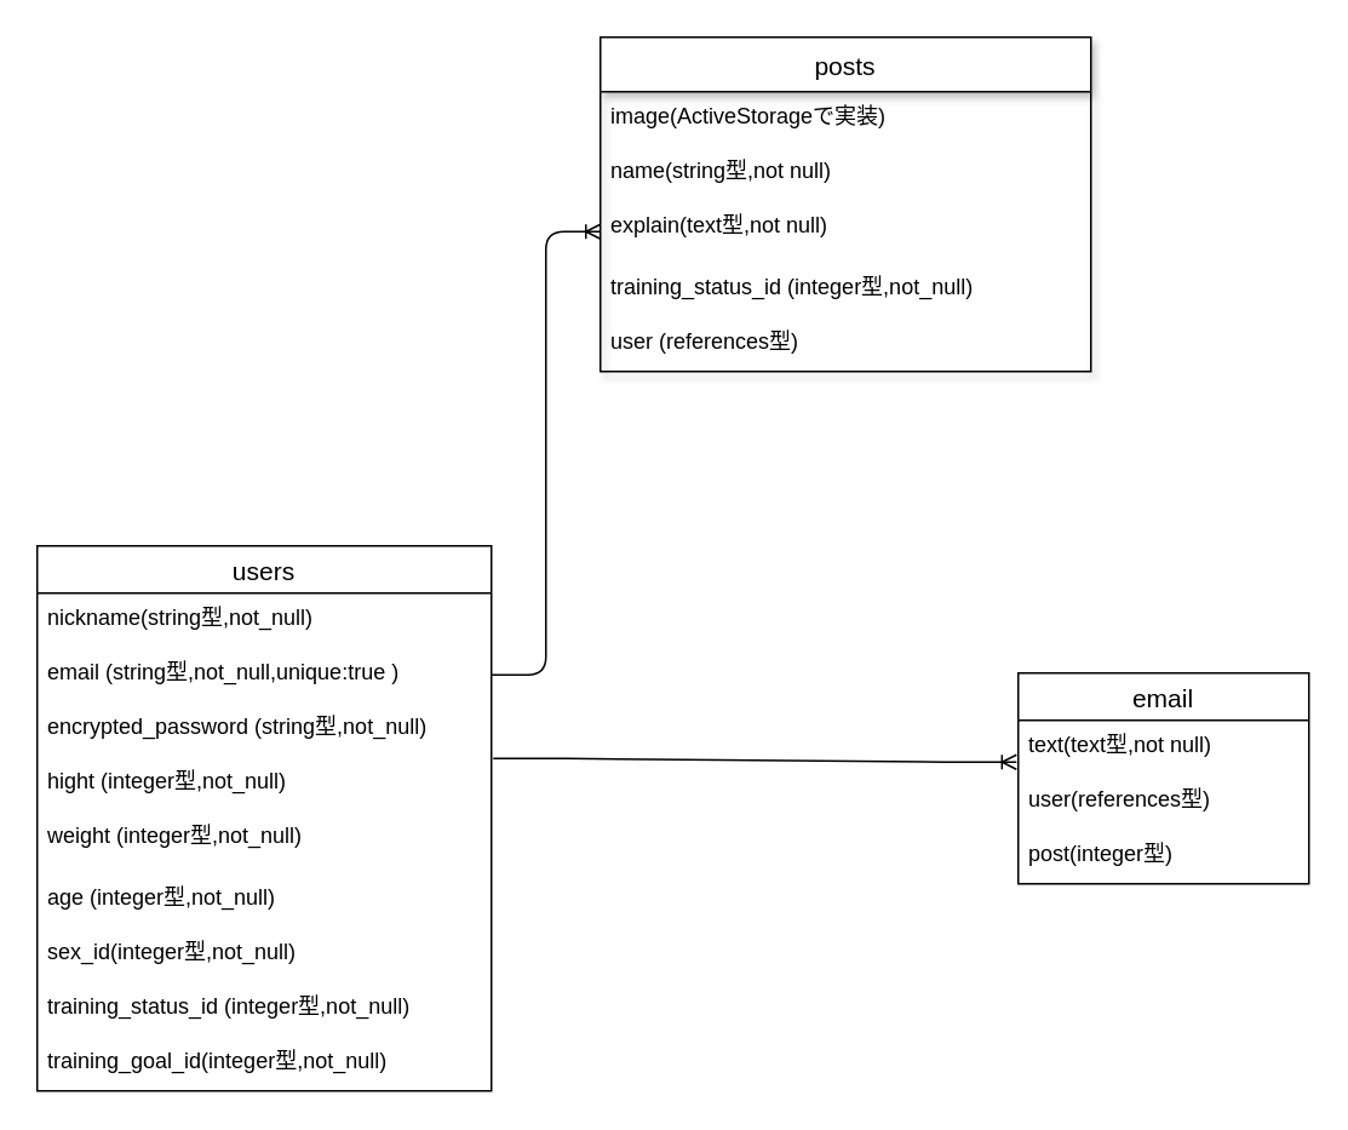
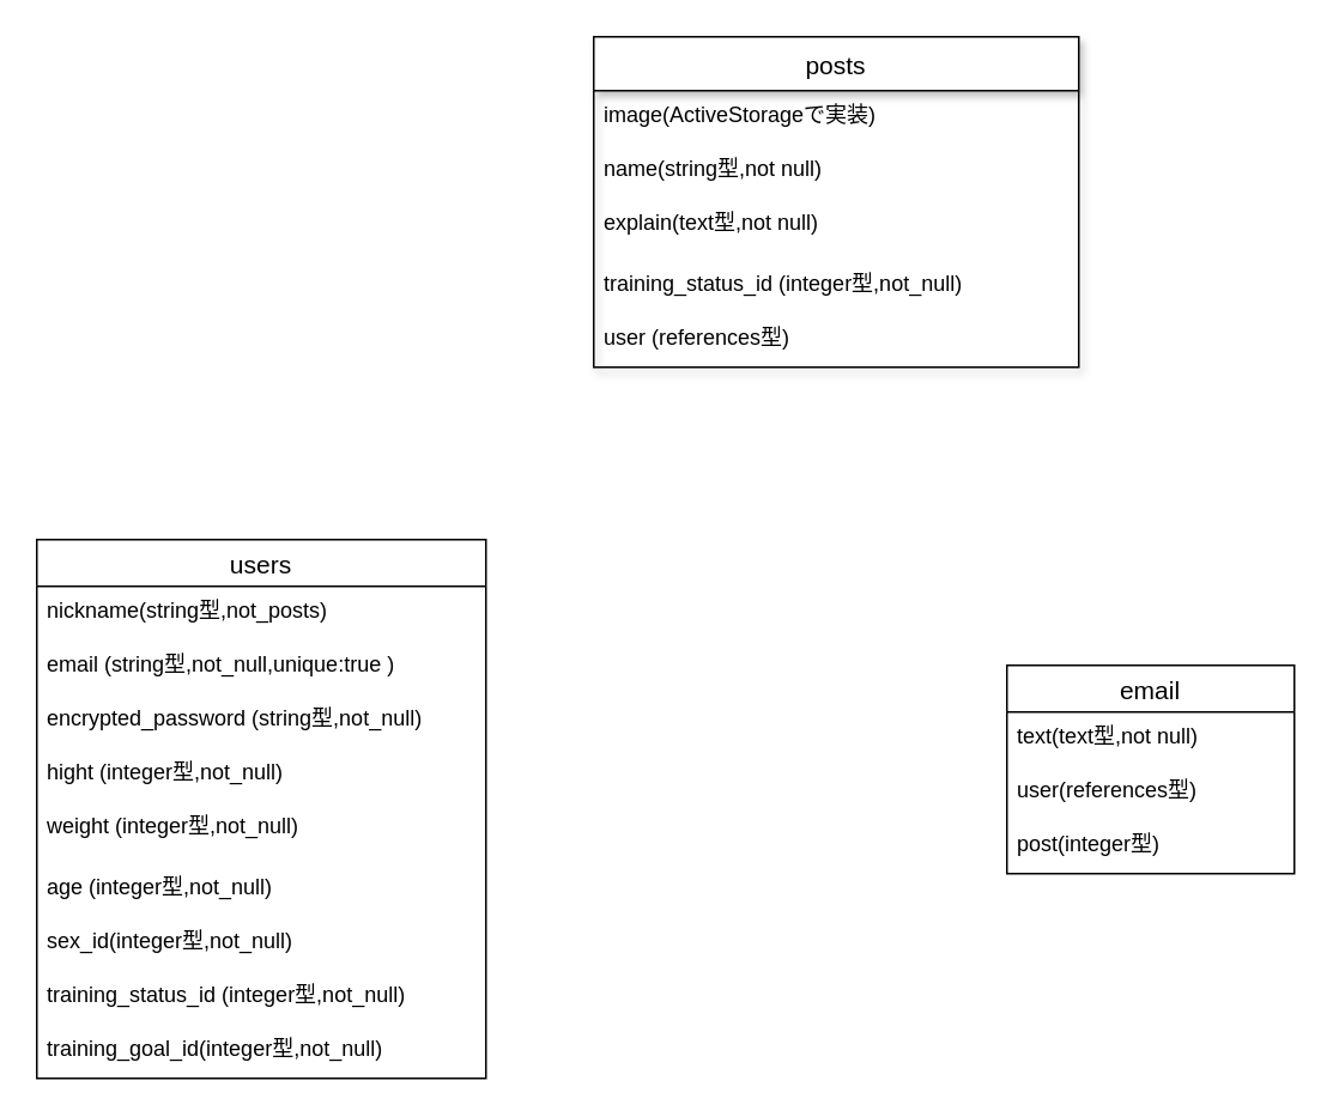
  <mxCell id="0" />
  <mxCell id="1" parent="0" />
  <mxCell id="2" value="email" style="swimlane;fontStyle=0;childLayout=stackLayout;horizontal=1;startSize=26;horizontalStack=0;resizeParent=1;resizeParentMax=0;resizeLast=0;collapsible=1;marginBottom=0;align=center;fontSize=14;" vertex="1" parent="1"><mxGeometry x="560" y="370" width="160" height="116" as="geometry" /></mxCell>
  <mxCell id="3" value="text(text型,not null)" style="text;strokeColor=none;fillColor=none;spacingLeft=4;spacingRight=4;overflow=hidden;rotatable=0;points=[[0,0.5],[1,0.5]];portConstraint=eastwest;fontSize=12;" vertex="1" parent="2"><mxGeometry y="26" width="160" height="30" as="geometry" /></mxCell>
  <mxCell id="4" value="user(references型)" style="text;strokeColor=none;fillColor=none;spacingLeft=4;spacingRight=4;overflow=hidden;rotatable=0;points=[[0,0.5],[1,0.5]];portConstraint=eastwest;fontSize=12;" vertex="1" parent="2"><mxGeometry y="56" width="160" height="30" as="geometry" /></mxCell>
  <mxCell id="5" value="post(integer型)" style="text;strokeColor=none;fillColor=none;spacingLeft=4;spacingRight=4;overflow=hidden;rotatable=0;points=[[0,0.5],[1,0.5]];portConstraint=eastwest;fontSize=12;" vertex="1" parent="2"><mxGeometry y="86" width="160" height="30" as="geometry" /></mxCell>
  <mxCell id="6" value="posts" style="swimlane;fontStyle=0;childLayout=stackLayout;horizontal=1;startSize=30;horizontalStack=0;resizeParent=1;resizeParentMax=0;resizeLast=0;collapsible=1;marginBottom=0;align=center;fontSize=14;shadow=1;" vertex="1" parent="1"><mxGeometry x="330" y="20" width="270" height="184" as="geometry" /></mxCell>
  <mxCell id="7" value="image(ActiveStorageで実装)" style="text;strokeColor=none;fillColor=none;spacingLeft=4;spacingRight=4;overflow=hidden;rotatable=0;points=[[0,0.5],[1,0.5]];portConstraint=eastwest;fontSize=12;" vertex="1" parent="6"><mxGeometry y="30" width="270" height="30" as="geometry" /></mxCell>
  <mxCell id="8" value="name(string型,not null)" style="text;strokeColor=none;fillColor=none;spacingLeft=4;spacingRight=4;overflow=hidden;rotatable=0;points=[[0,0.5],[1,0.5]];portConstraint=eastwest;fontSize=12;" vertex="1" parent="6"><mxGeometry y="60" width="270" height="30" as="geometry" /></mxCell>
  <mxCell id="9" value="explain(text型,not null)" style="text;strokeColor=none;fillColor=none;spacingLeft=4;spacingRight=4;overflow=hidden;rotatable=0;points=[[0,0.5],[1,0.5]];portConstraint=eastwest;fontSize=12;" vertex="1" parent="6"><mxGeometry y="90" width="270" height="34" as="geometry" /></mxCell>
  <mxCell id="10" value="training_status_id (integer型,not_null)" style="text;strokeColor=none;fillColor=none;spacingLeft=4;spacingRight=4;overflow=hidden;rotatable=0;points=[[0,0.5],[1,0.5]];portConstraint=eastwest;fontSize=12;shadow=1;" vertex="1" parent="6"><mxGeometry y="124" width="270" height="30" as="geometry" /></mxCell>
  <mxCell id="11" value="user (references型)" style="text;strokeColor=none;fillColor=none;spacingLeft=4;spacingRight=4;overflow=hidden;rotatable=0;points=[[0,0.5],[1,0.5]];portConstraint=eastwest;fontSize=12;shadow=1;" vertex="1" parent="6"><mxGeometry y="154" width="270" height="30" as="geometry" /></mxCell>
  <mxCell id="12" value="users" style="swimlane;fontStyle=0;childLayout=stackLayout;horizontal=1;startSize=26;horizontalStack=0;resizeParent=1;resizeParentMax=0;resizeLast=0;collapsible=1;marginBottom=0;align=center;fontSize=14;" vertex="1" parent="1"><mxGeometry x="20" y="300" width="250" height="300" as="geometry" /></mxCell>
- <mxCell id="13" value="nickname(string型,not_null)" style="text;strokeColor=none;fillColor=none;spacingLeft=4;spacingRight=4;overflow=hidden;rotatable=0;points=[[0,0.5],[1,0.5]];portConstraint=eastwest;fontSize=12;" vertex="1" parent="12"><mxGeometry y="26" width="250" height="30" as="geometry" /></mxCell>
+ <mxCell id="13" value="nickname(string型,not_posts)" style="text;strokeColor=none;fillColor=none;spacingLeft=4;spacingRight=4;overflow=hidden;rotatable=0;points=[[0,0.5],[1,0.5]];portConstraint=eastwest;fontSize=12;" vertex="1" parent="12"><mxGeometry y="26" width="250" height="30" as="geometry" /></mxCell>
  <mxCell id="14" value="email (string型,not_null,unique:true )" style="text;strokeColor=none;fillColor=none;spacingLeft=4;spacingRight=4;overflow=hidden;rotatable=0;points=[[0,0.5],[1,0.5]];portConstraint=eastwest;fontSize=12;" vertex="1" parent="12"><mxGeometry y="56" width="250" height="30" as="geometry" /></mxCell>
  <mxCell id="15" value="encrypted_password (string型,not_null)" style="text;strokeColor=none;fillColor=none;spacingLeft=4;spacingRight=4;overflow=hidden;rotatable=0;points=[[0,0.5],[1,0.5]];portConstraint=eastwest;fontSize=12;shadow=1;" vertex="1" parent="12"><mxGeometry y="86" width="250" height="30" as="geometry" /></mxCell>
  <mxCell id="16" value="hight (integer型,not_null)" style="text;strokeColor=none;fillColor=none;spacingLeft=4;spacingRight=4;overflow=hidden;rotatable=0;points=[[0,0.5],[1,0.5]];portConstraint=eastwest;fontSize=12;shadow=1;" vertex="1" parent="12"><mxGeometry y="116" width="250" height="30" as="geometry" /></mxCell>
  <mxCell id="17" value="weight (integer型,not_null)" style="text;strokeColor=none;fillColor=none;spacingLeft=4;spacingRight=4;overflow=hidden;rotatable=0;points=[[0,0.5],[1,0.5]];portConstraint=eastwest;fontSize=12;shadow=1;" vertex="1" parent="12"><mxGeometry y="146" width="250" height="34" as="geometry" /></mxCell>
  <mxCell id="18" value="age (integer型,not_null)" style="text;strokeColor=none;fillColor=none;spacingLeft=4;spacingRight=4;overflow=hidden;rotatable=0;points=[[0,0.5],[1,0.5]];portConstraint=eastwest;fontSize=12;shadow=1;" vertex="1" parent="12"><mxGeometry y="180" width="250" height="30" as="geometry" /></mxCell>
  <mxCell id="19" value="sex_id(integer型,not_null)" style="text;strokeColor=none;fillColor=none;spacingLeft=4;spacingRight=4;overflow=hidden;rotatable=0;points=[[0,0.5],[1,0.5]];portConstraint=eastwest;fontSize=12;" vertex="1" parent="12"><mxGeometry y="210" width="250" height="30" as="geometry" /></mxCell>
  <mxCell id="20" value="training_status_id (integer型,not_null)" style="text;strokeColor=none;fillColor=none;spacingLeft=4;spacingRight=4;overflow=hidden;rotatable=0;points=[[0,0.5],[1,0.5]];portConstraint=eastwest;fontSize=12;shadow=1;" vertex="1" parent="12"><mxGeometry y="240" width="250" height="30" as="geometry" /></mxCell>
  <mxCell id="21" value="training_goal_id(integer型,not_null)" style="text;strokeColor=none;fillColor=none;spacingLeft=4;spacingRight=4;overflow=hidden;rotatable=0;points=[[0,0.5],[1,0.5]];portConstraint=eastwest;fontSize=12;" vertex="1" parent="12"><mxGeometry y="270" width="250" height="30" as="geometry" /></mxCell>
- <mxCell id="22" value="" style="edgeStyle=entityRelationEdgeStyle;fontSize=12;html=1;endArrow=ERoneToMany;entryX=-0.006;entryY=0.767;entryDx=0;entryDy=0;exitX=1.004;exitY=0.033;exitDx=0;exitDy=0;exitPerimeter=0;entryPerimeter=0;" edge="1" parent="1" source="16" target="3"><mxGeometry width="100" height="100" relative="1" as="geometry"><mxPoint x="250" y="430" as="sourcePoint" /><mxPoint x="540" y="420" as="targetPoint" /></mxGeometry></mxCell>
- <mxCell id="23" value="" style="edgeStyle=entityRelationEdgeStyle;fontSize=12;html=1;endArrow=ERoneToMany;exitX=1;exitY=0.5;exitDx=0;exitDy=0;" edge="1" parent="1" source="14" target="9"><mxGeometry width="100" height="100" relative="1" as="geometry"><mxPoint x="200" y="190" as="sourcePoint" /><mxPoint x="300" y="90" as="targetPoint" /></mxGeometry></mxCell>
